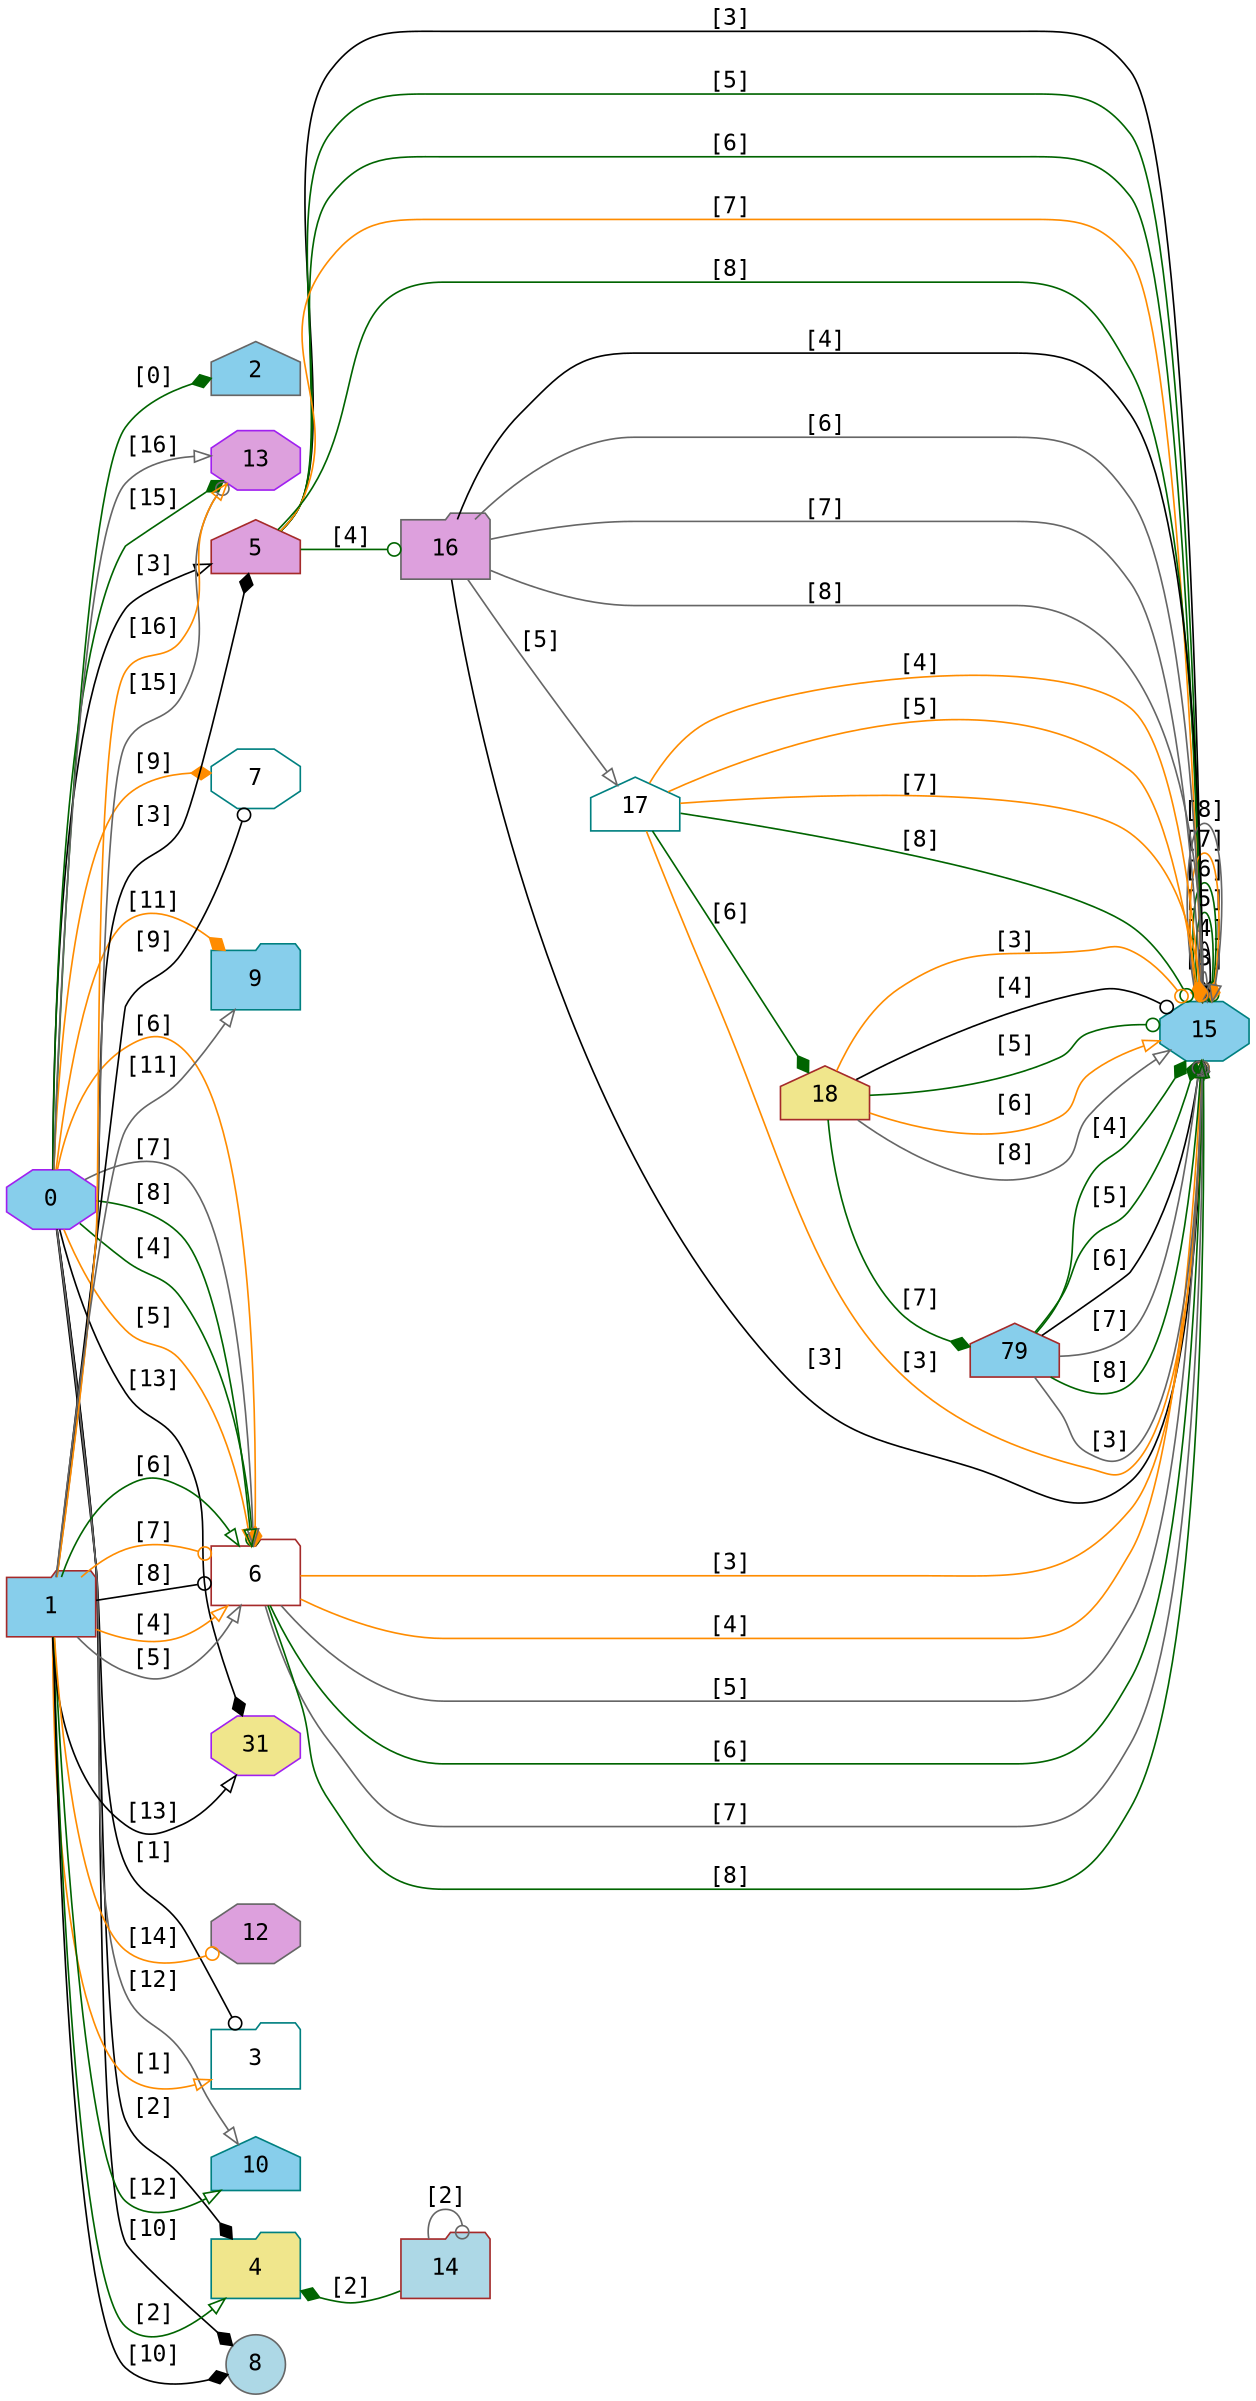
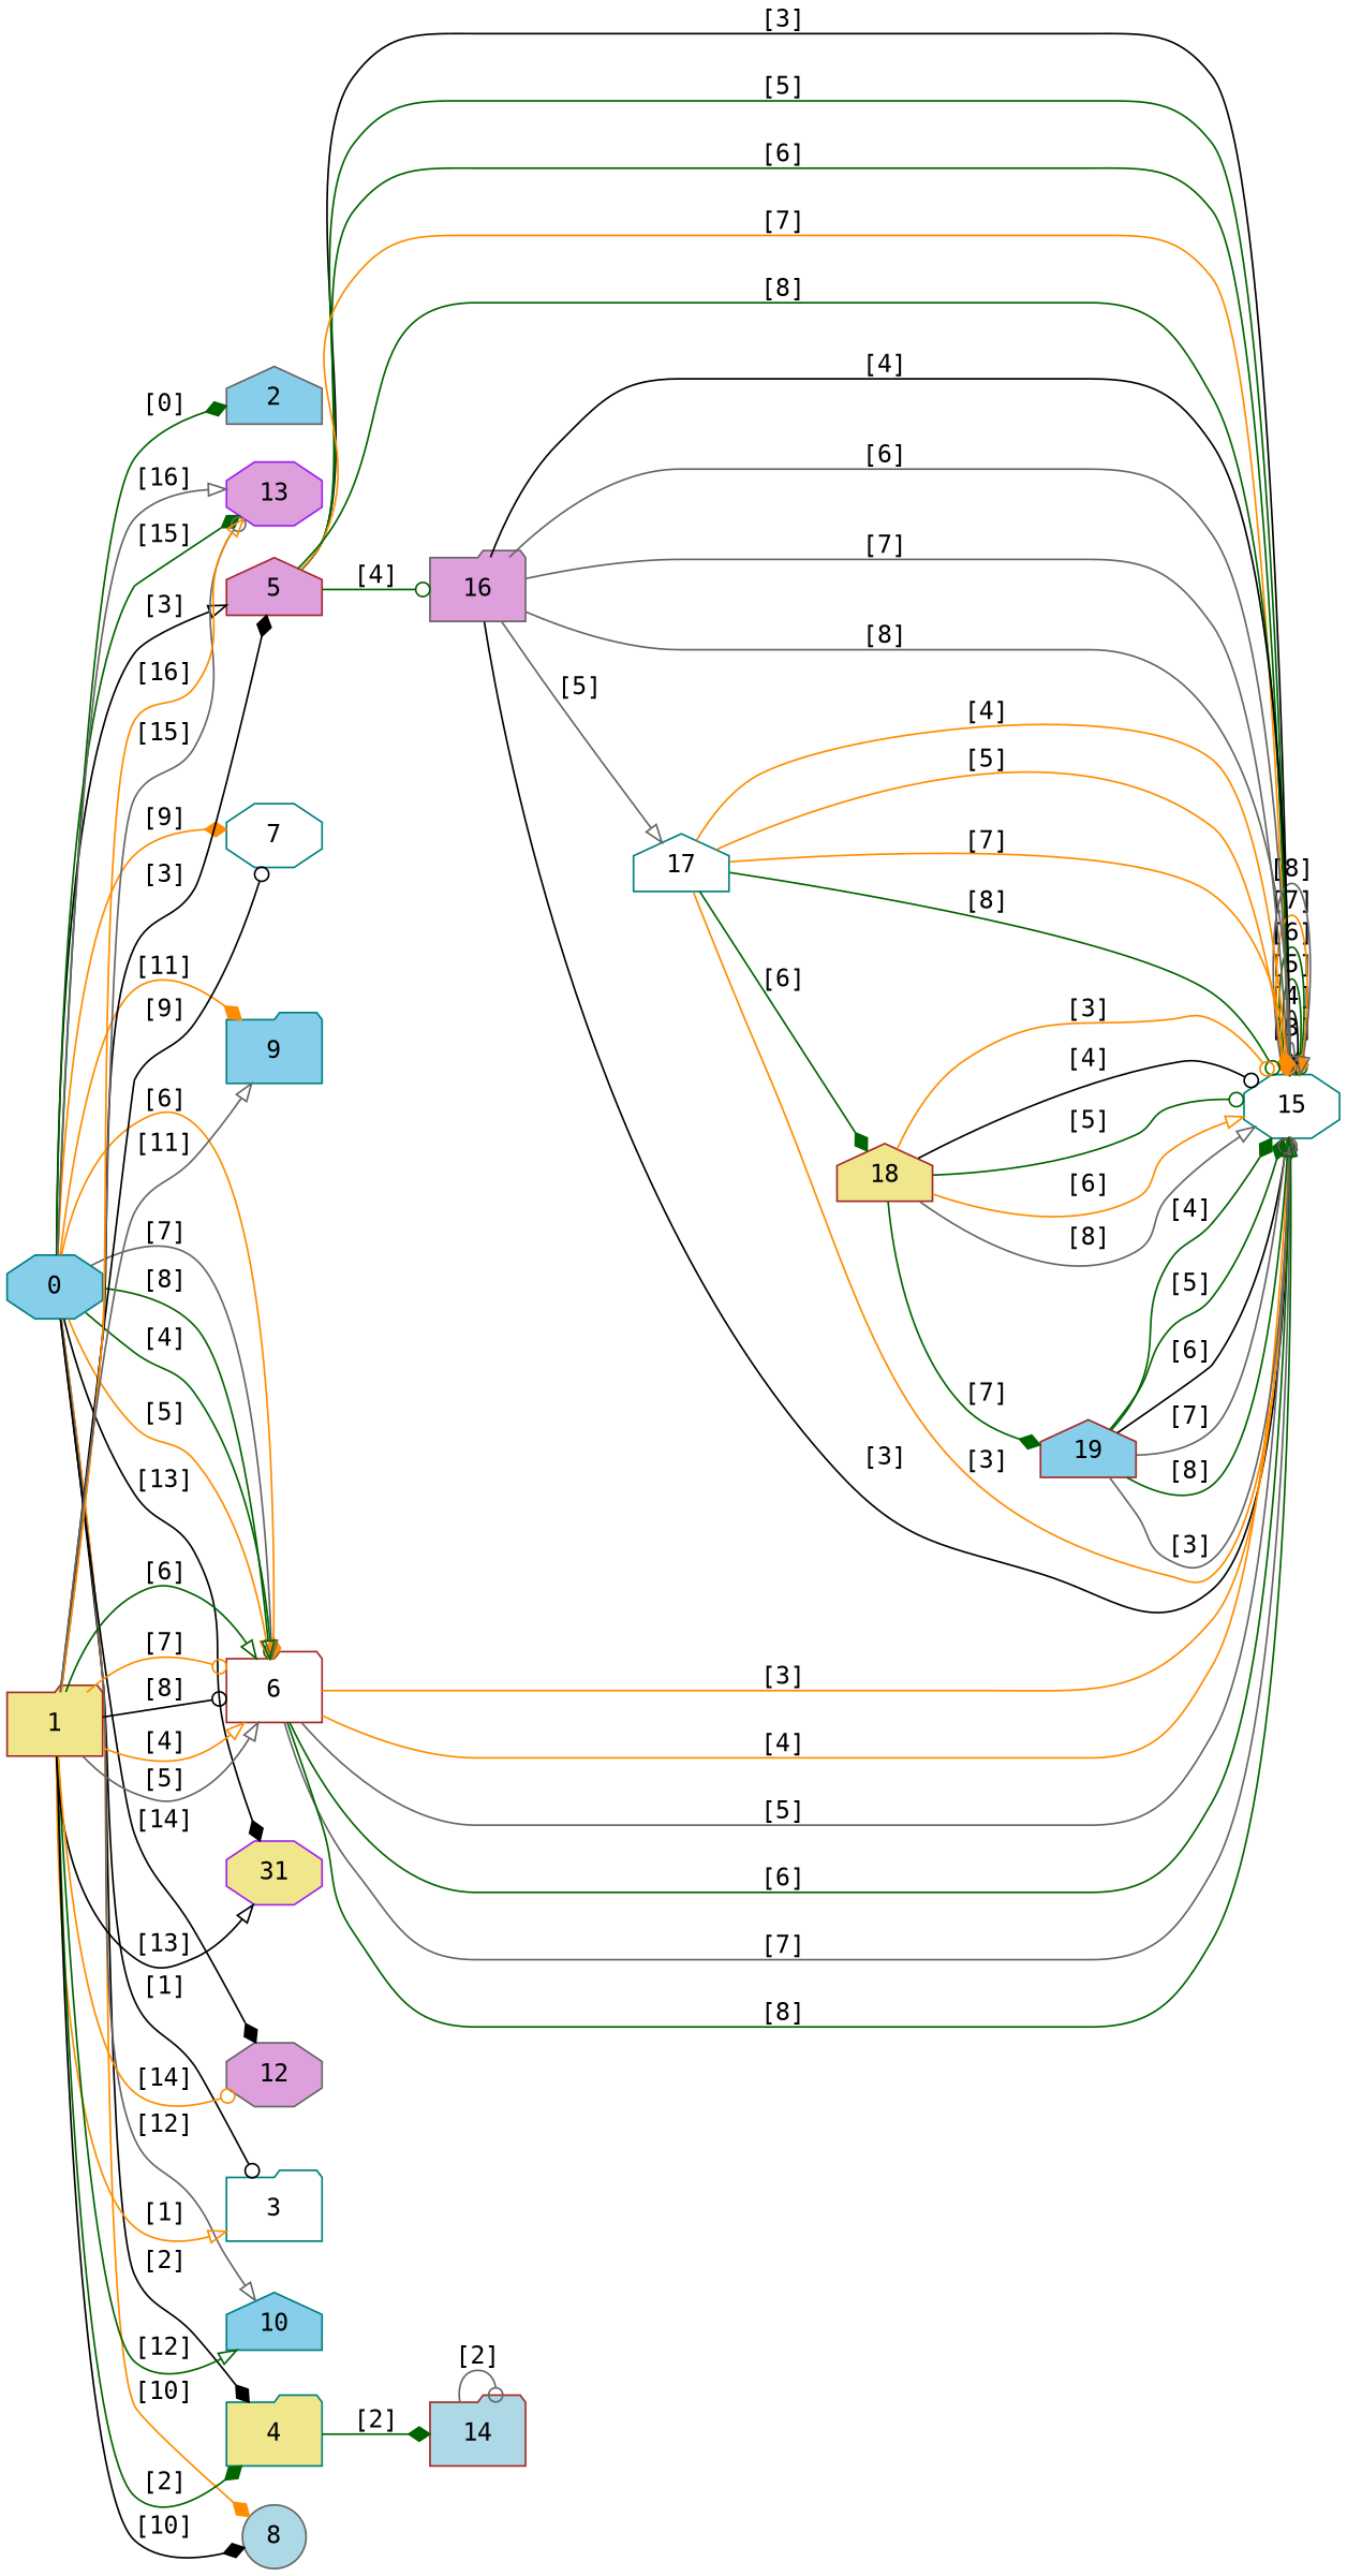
  digraph {
    fontname="DejaVu Sans Mono"
    rankdir=LR
    node [color=teal fillcolor=skyblue fontname="DejaVu Sans Mono" shape=folder style=filled]
    edge [arrowhead=onormal color=darkgreen fontname="DejaVu Sans Mono"]
    2 [color=gray40 shape=house]
    3 [fillcolor=white]
    4 [fillcolor=khaki]
    14 [color=brown fillcolor=lightblue]
    5 [color=brown fillcolor=plum shape=house]
-   15 [shape=octagon]
+   15 [fillcolor=white shape=octagon]
    16 [color=gray40 fillcolor=plum]
    17 [fillcolor=white shape=house]
    6 [color=brown fillcolor=white]
    7 [fillcolor=white shape=octagon]
    8 [color=gray40 fillcolor=lightblue shape=circle]
    10 [shape=house]
    n13 [color=purple fillcolor=khaki label=31 shape=octagon]
    12 [color=gray40 fillcolor=plum shape=octagon]
    13 [color=purple fillcolor=plum shape=octagon]
    18 [color=brown fillcolor=khaki shape=house]
-   19 [color=brown shape=house label=79]
-   0 [color=purple shape=octagon]
+   19 [color=brown shape=house]
+   0 [shape=octagon]
    9
-   1 [color=brown]
-   14 -> 4 [arrowhead=diamond label="[2]"]
+   1 [color=brown fillcolor=khaki]
+   4 -> 14 [arrowhead=diamond label="[2]"]
    14 -> 14 [arrowhead=odot color=gray40 label="[2]"]
    5 -> 15 [color=black label="[3]"]
    5 -> 15 [label="[5]"]
    5 -> 15 [label="[6]"]
    5 -> 15 [color=darkorange label="[7]"]
    5 -> 15 [arrowhead=odot label="[8]"]
    5 -> 16 [arrowhead=odot label="[4]"]
    15 -> 15 [color=gray40 label="[3]"]
    15 -> 15 [arrowhead=diamond color=black label="[4]"]
    15 -> 15 [arrowhead=diamond label="[5]"]
    15 -> 15 [arrowhead=odot label="[6]"]
    15 -> 15 [arrowhead=diamond color=darkorange label="[7]"]
    15 -> 15 [color=gray40 label="[8]"]
    16 -> 15 [arrowhead=diamond color=black label="[3]"]
    16 -> 15 [arrowhead=diamond color=black label="[4]"]
    16 -> 15 [arrowhead=odot color=gray40 label="[6]"]
    16 -> 15 [arrowhead=diamond color=gray40 label="[7]"]
    16 -> 15 [color=gray40 label="[8]"]
    16 -> 17 [color=gray40 label="[5]"]
    17 -> 15 [arrowhead=odot color=darkorange label="[3]"]
    17 -> 15 [arrowhead=diamond color=darkorange label="[4]"]
    17 -> 15 [arrowhead=diamond color=darkorange label="[5]"]
    17 -> 15 [arrowhead=odot color=darkorange label="[7]"]
    17 -> 15 [arrowhead=odot label="[8]"]
    17 -> 18 [arrowhead=diamond label="[6]"]
    6 -> 15 [arrowhead=odot color=darkorange label="[3]"]
    6 -> 15 [color=darkorange label="[4]"]
    6 -> 15 [color=gray40 label="[5]"]
    6 -> 15 [arrowhead=diamond label="[6]"]
    6 -> 15 [arrowhead=diamond color=gray40 label="[7]"]
    6 -> 15 [label="[8]"]
    18 -> 15 [arrowhead=odot color=darkorange label="[3]"]
    18 -> 15 [arrowhead=odot color=black label="[4]"]
    18 -> 15 [arrowhead=odot label="[5]"]
    18 -> 15 [color=darkorange label="[6]"]
    18 -> 15 [color=gray40 label="[8]"]
    18 -> 19 [arrowhead=diamond label="[7]"]
    19 -> 15 [arrowhead=odot color=gray40 label="[3]"]
    19 -> 15 [arrowhead=diamond label="[4]"]
    19 -> 15 [arrowhead=diamond label="[5]"]
    19 -> 15 [arrowhead=odot color=black label="[6]"]
    19 -> 15 [arrowhead=odot color=gray40 label="[7]"]
    19 -> 15 [label="[8]"]
    0 -> 2 [arrowhead=diamond label="[0]"]
    0 -> 3 [arrowhead=odot color=black label="[1]"]
    0 -> 4 [arrowhead=diamond color=black label="[2]"]
    0 -> 5 [color=black label="[3]"]
    0 -> 6 [arrowhead=odot label="[4]"]
    0 -> 6 [color=darkorange label="[5]"]
    0 -> 6 [arrowhead=diamond color=darkorange label="[6]"]
    0 -> 6 [color=gray40 label="[7]"]
    0 -> 6 [label="[8]"]
    0 -> 7 [arrowhead=diamond color=darkorange label="[9]"]
-   0 -> 8 [arrowhead=diamond color=black label="[10]"]
+   0 -> 8 [arrowhead=diamond color=darkorange label="[10]"]
    0 -> 10 [color=gray40 label="[12]"]
    0 -> n13 [arrowhead=diamond color=black label="[13]"]
+   0 -> 12 [arrowhead=diamond color=black label="[14]"]
    0 -> 13 [arrowhead=diamond label="[15]"]
    0 -> 13 [color=gray40 label="[16]"]
    0 -> 9 [arrowhead=diamond color=darkorange label="[11]"]
    1 -> 3 [color=darkorange label="[1]"]
-   1 -> 4 [label="[2]"]
+   1 -> 4 [arrowhead=diamond label="[2]"]
    1 -> 5 [arrowhead=diamond color=black label="[3]"]
    1 -> 6 [color=darkorange label="[4]"]
    1 -> 6 [color=gray40 label="[5]"]
    1 -> 6 [label="[6]"]
    1 -> 6 [arrowhead=odot color=darkorange label="[7]"]
    1 -> 6 [arrowhead=odot color=black label="[8]"]
    1 -> 7 [arrowhead=odot color=black label="[9]"]
    1 -> 8 [arrowhead=diamond color=black label="[10]"]
    1 -> 10 [label="[12]"]
    1 -> n13 [color=black label="[13]"]
    1 -> 12 [arrowhead=odot color=darkorange label="[14]"]
    1 -> 13 [arrowhead=odot color=gray40 label="[15]"]
    1 -> 13 [color=darkorange label="[16]"]
    1 -> 9 [color=gray40 label="[11]"]
  }
